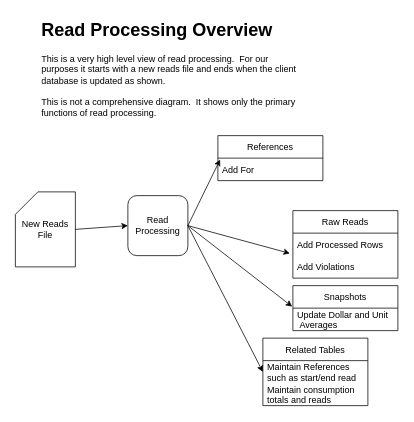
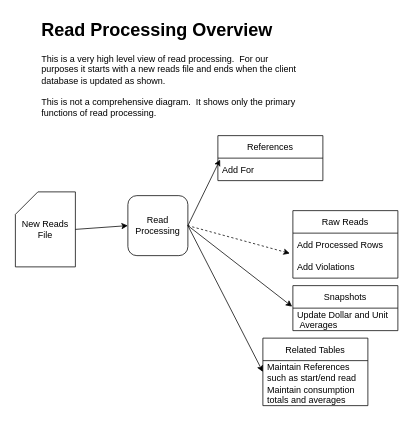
  <mxCell id="0" />
  <mxCell id="1" parent="0" />
  <mxCell id="2" value="New Reads File" style="shape=card;whiteSpace=wrap;html=1;" parent="1" vertex="1"><mxGeometry x="20" y="255" width="80" height="100" as="geometry" /></mxCell>
  <mxCell id="3" value="Read Processing" style="whiteSpace=wrap;html=1;aspect=fixed;rounded=1;" parent="1" vertex="1"><mxGeometry x="170" y="260" width="80" height="80" as="geometry" /></mxCell>
  <mxCell id="4" value="Raw Reads" style="swimlane;fontStyle=0;childLayout=stackLayout;horizontal=1;startSize=30;horizontalStack=0;resizeParent=1;resizeParentMax=0;resizeLast=0;collapsible=1;marginBottom=0;" parent="1" vertex="1"><mxGeometry x="390" y="280" width="140" height="90" as="geometry" /></mxCell>
  <mxCell id="5" value="Add Processed Rows" style="text;strokeColor=none;fillColor=none;align=left;verticalAlign=middle;spacingLeft=4;spacingRight=4;overflow=hidden;points=[[0,0.5],[1,0.5]];portConstraint=eastwest;rotatable=0;" parent="4" vertex="1"><mxGeometry y="30" width="140" height="30" as="geometry" /></mxCell>
  <mxCell id="6" value="Add Violations" style="text;strokeColor=none;fillColor=none;align=left;verticalAlign=middle;spacingLeft=4;spacingRight=4;overflow=hidden;points=[[0,0.5],[1,0.5]];portConstraint=eastwest;rotatable=0;" parent="4" vertex="1"><mxGeometry y="60" width="140" height="30" as="geometry" /></mxCell>
  <mxCell id="7" value="References" style="swimlane;fontStyle=0;childLayout=stackLayout;horizontal=1;startSize=30;horizontalStack=0;resizeParent=1;resizeParentMax=0;resizeLast=0;collapsible=1;marginBottom=0;" parent="1" vertex="1"><mxGeometry x="290" y="180" width="140" height="60" as="geometry" /></mxCell>
  <mxCell id="8" value="Add For" style="text;strokeColor=none;fillColor=none;align=left;verticalAlign=middle;spacingLeft=4;spacingRight=4;overflow=hidden;points=[[0,0.5],[1,0.5]];portConstraint=eastwest;rotatable=0;" parent="7" vertex="1"><mxGeometry y="30" width="140" height="30" as="geometry" /></mxCell>
  <mxCell id="9" value="Snapshots" style="swimlane;fontStyle=0;childLayout=stackLayout;horizontal=1;startSize=30;horizontalStack=0;resizeParent=1;resizeParentMax=0;resizeLast=0;collapsible=1;marginBottom=0;" parent="1" vertex="1"><mxGeometry x="390" y="380" width="140" height="60" as="geometry" /></mxCell>
  <mxCell id="10" value="Update Dollar and Unit&#10; Averages" style="text;strokeColor=none;fillColor=none;align=left;verticalAlign=middle;spacingLeft=4;spacingRight=4;overflow=hidden;points=[[0,0.5],[1,0.5]];portConstraint=eastwest;rotatable=0;" parent="9" vertex="1"><mxGeometry y="30" width="140" height="30" as="geometry" /></mxCell>
  <mxCell id="11" value="Related Tables" style="swimlane;fontStyle=0;childLayout=stackLayout;horizontal=1;startSize=30;horizontalStack=0;resizeParent=1;resizeParentMax=0;resizeLast=0;collapsible=1;marginBottom=0;" parent="1" vertex="1"><mxGeometry x="350" y="450" width="140" height="90" as="geometry" /></mxCell>
  <mxCell id="12" value="Maintain References&#10;such as start/end read" style="text;strokeColor=none;fillColor=none;align=left;verticalAlign=middle;spacingLeft=4;spacingRight=4;overflow=hidden;points=[[0,0.5],[1,0.5]];portConstraint=eastwest;rotatable=0;" parent="11" vertex="1"><mxGeometry y="30" width="140" height="30" as="geometry" /></mxCell>
- <mxCell id="13" value="Maintain consumption&#10;totals and reads" style="text;strokeColor=none;fillColor=none;align=left;verticalAlign=middle;spacingLeft=4;spacingRight=4;overflow=hidden;points=[[0,0.5],[1,0.5]];portConstraint=eastwest;rotatable=0;" parent="11" vertex="1"><mxGeometry y="60" width="140" height="30" as="geometry" /></mxCell>
+ <mxCell id="13" value="Maintain consumption&#10;totals and averages" style="text;strokeColor=none;fillColor=none;align=left;verticalAlign=middle;spacingLeft=4;spacingRight=4;overflow=hidden;points=[[0,0.5],[1,0.5]];portConstraint=eastwest;rotatable=0;" parent="11" vertex="1"><mxGeometry y="60" width="140" height="30" as="geometry" /></mxCell>
  <mxCell id="14" value="" style="endArrow=classic;html=1;rounded=0;entryX=0.021;entryY=0.067;entryDx=0;entryDy=0;entryPerimeter=0;exitX=1;exitY=0.5;exitDx=0;exitDy=0;" parent="1" source="3" target="8" edge="1"><mxGeometry width="50" height="50" relative="1" as="geometry"><mxPoint x="280" y="350" as="sourcePoint" /><mxPoint x="330" y="300" as="targetPoint" /></mxGeometry></mxCell>
- <mxCell id="15" value="" style="endArrow=classic;html=1;rounded=0;exitX=1;exitY=0.5;exitDx=0;exitDy=0;entryX=-0.029;entryY=0.9;entryDx=0;entryDy=0;entryPerimeter=0;" parent="1" source="3" target="5" edge="1"><mxGeometry width="50" height="50" relative="1" as="geometry"><mxPoint x="280" y="360" as="sourcePoint" /><mxPoint x="330" y="310" as="targetPoint" /></mxGeometry></mxCell>
+ <mxCell id="15" value="" style="endArrow=classic;html=1;rounded=0;exitX=1;exitY=0.5;exitDx=0;exitDy=0;entryX=-0.029;entryY=0.9;entryDx=0;entryDy=0;entryPerimeter=0;dashed=1;" parent="1" source="3" target="5" edge="1"><mxGeometry width="50" height="50" relative="1" as="geometry"><mxPoint x="280" y="360" as="sourcePoint" /><mxPoint x="330" y="310" as="targetPoint" /></mxGeometry></mxCell>
  <mxCell id="16" value="" style="endArrow=classic;html=1;rounded=0;entryX=-0.007;entryY=-0.067;entryDx=0;entryDy=0;entryPerimeter=0;exitX=1;exitY=0.5;exitDx=0;exitDy=0;" parent="1" source="3" target="10" edge="1"><mxGeometry width="50" height="50" relative="1" as="geometry"><mxPoint x="240" y="410" as="sourcePoint" /><mxPoint x="290" y="360" as="targetPoint" /></mxGeometry></mxCell>
  <mxCell id="17" value="" style="endArrow=classic;html=1;rounded=0;entryX=0;entryY=0.5;entryDx=0;entryDy=0;exitX=1;exitY=0.5;exitDx=0;exitDy=0;" parent="1" source="3" target="12" edge="1"><mxGeometry width="50" height="50" relative="1" as="geometry"><mxPoint x="370" y="790" as="sourcePoint" /><mxPoint x="420" y="740" as="targetPoint" /></mxGeometry></mxCell>
  <mxCell id="18" value="" style="endArrow=classic;html=1;rounded=0;entryX=0;entryY=0.5;entryDx=0;entryDy=0;exitX=1;exitY=0.5;exitDx=0;exitDy=0;exitPerimeter=0;" parent="1" source="2" target="3" edge="1"><mxGeometry width="50" height="50" relative="1" as="geometry"><mxPoint x="370" y="790" as="sourcePoint" /><mxPoint x="420" y="740" as="targetPoint" /></mxGeometry></mxCell>
  <mxCell id="19" value="&lt;h1&gt;Read Processing Overview&lt;/h1&gt;&lt;div&gt;This is a very high level view of read processing.&amp;nbsp; For our purposes it starts with a new reads file and ends when the client database is updated as shown.&lt;/div&gt;&lt;div&gt;&lt;br&gt;&lt;/div&gt;&lt;div&gt;This is not a comprehensive diagram.&amp;nbsp; It shows only the primary functions of read processing.&lt;/div&gt;" style="text;html=1;strokeColor=none;fillColor=none;spacing=5;spacingTop=-20;whiteSpace=wrap;overflow=hidden;rounded=0;" parent="1" vertex="1"><mxGeometry x="50" y="20" width="360" height="150" as="geometry" /></mxCell>
